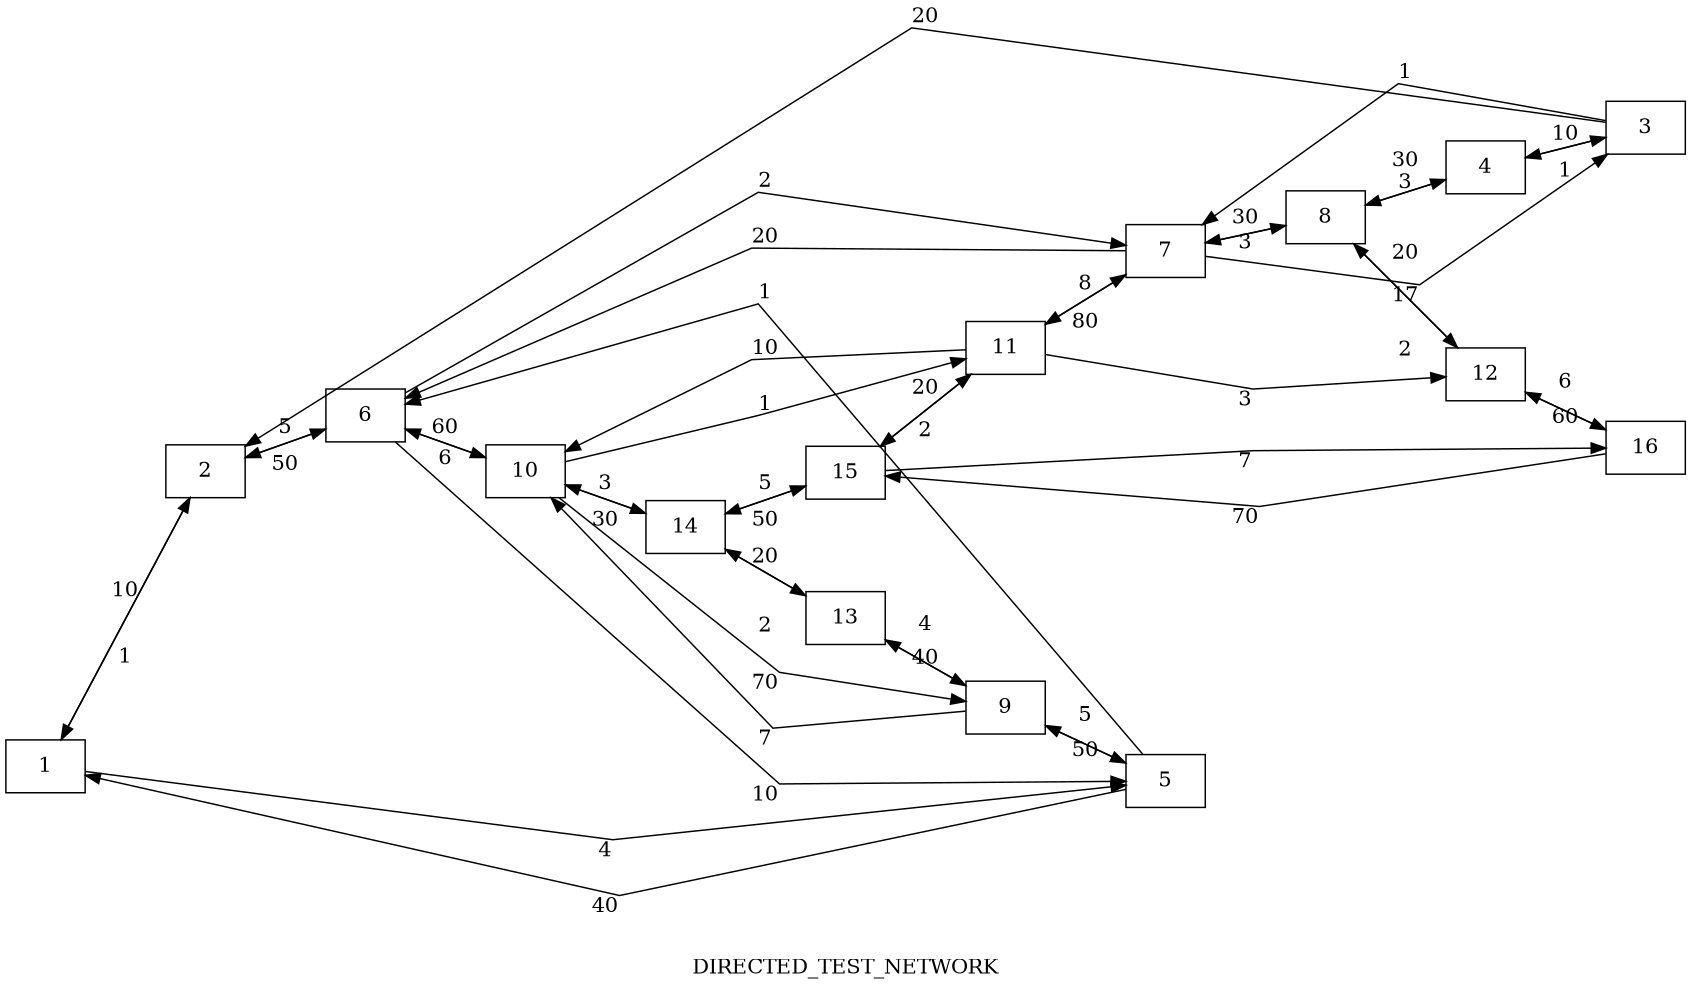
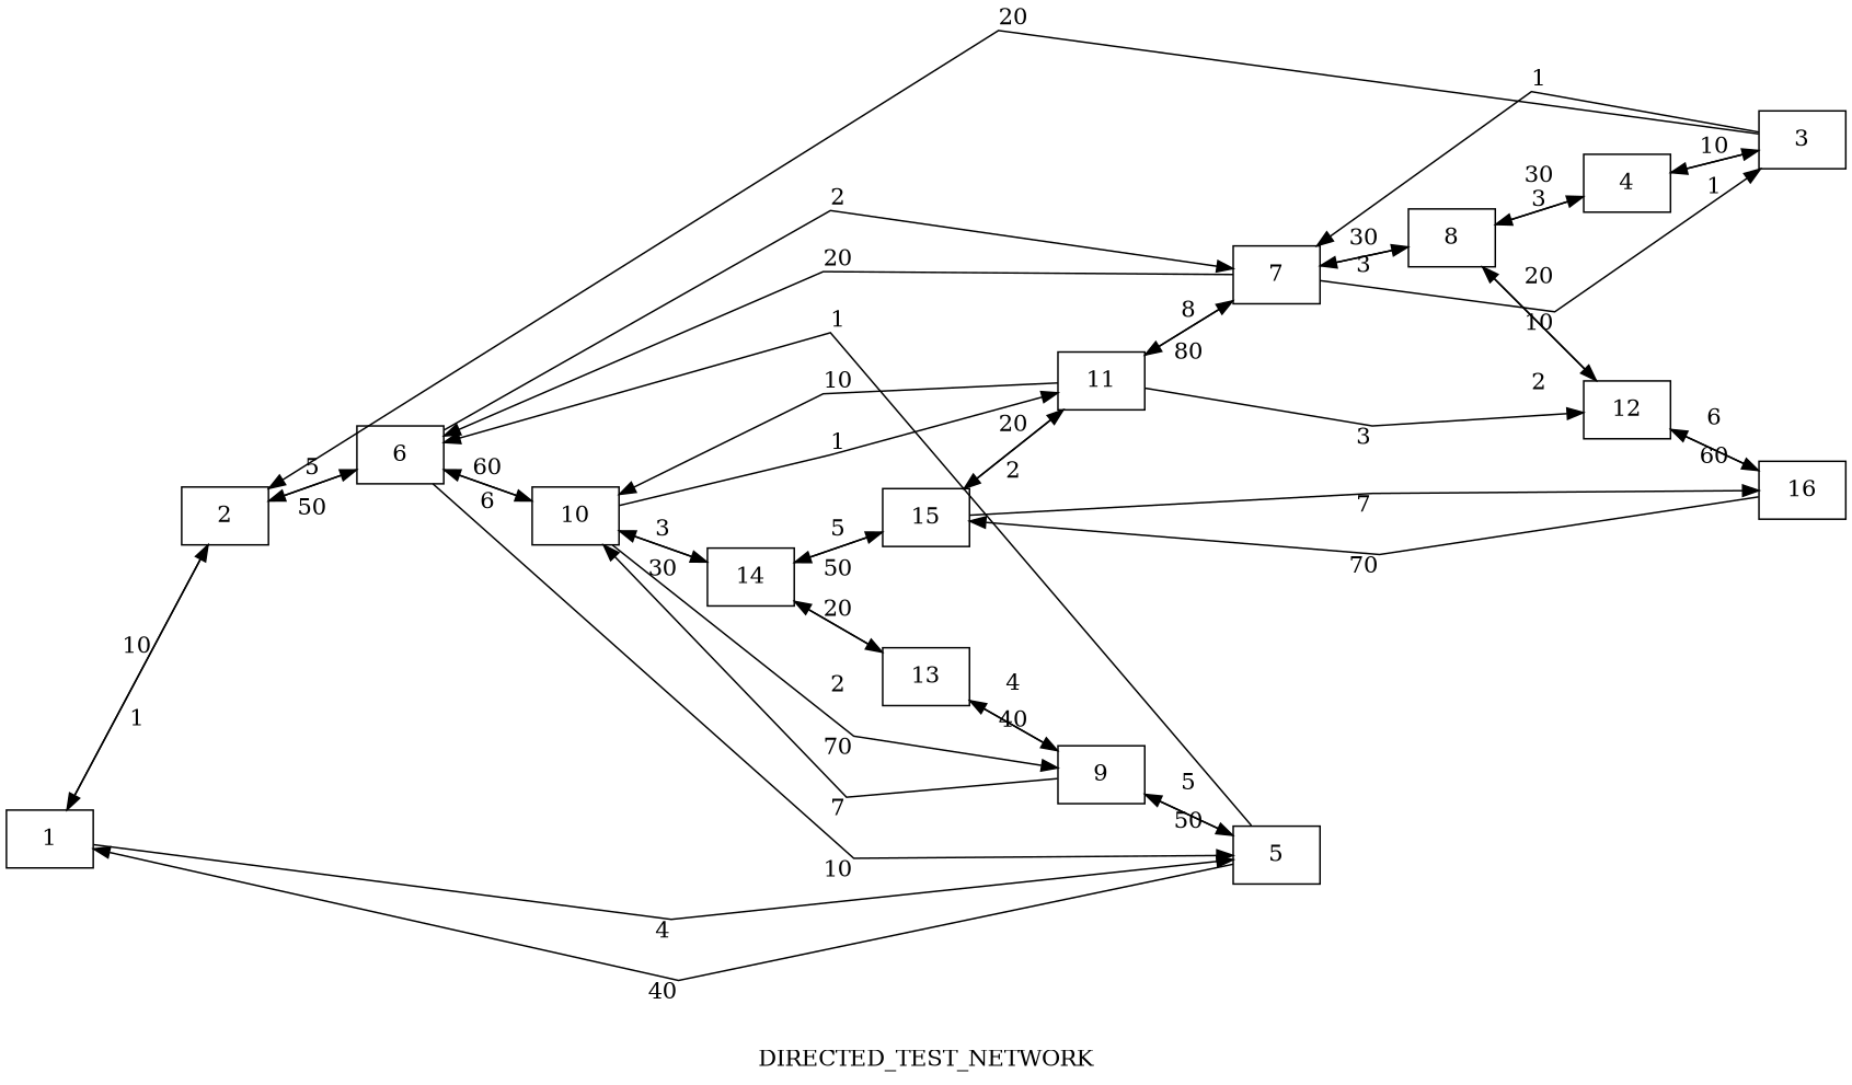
  digraph {
    label=DIRECTED_TEST_NETWORK
    rankdir=LR
    splines=false
    node [shape=box]
    edge [bandwidth=20 delay=2 latency=3 throughput=16]
    1
    2
    5
    6
    9
    3
    4
    7
    10
    8
    11
    12
    13
    14
    15
    16
    1 -> 2 [bandwidth=10 delay=3 label=1 latency=4]
    1 -> 5 [label=4 throughput=12]
    2 -> 1 [bandwidth=10 delay=3 label=10 latency=4]
    2 -> 6 [delay=1 label=5 latency=5 throughput=9]
    5 -> 1 [label=40 throughput=12]
    5 -> 6 [delay=1 label=1 throughput=17]
    5 -> 9 [bandwidth=10 delay=5 label=5 latency=10 throughput=20]
    6 -> 2 [delay=1 label=50 latency=5 throughput=9]
    6 -> 5 [delay=1 label=10 throughput=17]
    6 -> 7 [delay=4 label=2 throughput=30]
    6 -> 10 [label=6 latency=1 throughput=15]
    9 -> 5 [bandwidth=10 delay=5 label=50 latency=10 throughput=20]
    9 -> 10 [delay=1 label=7 latency=8 throughput=17]
    9 -> 13 [bandwidth=10 label=4 latency=8 throughput=22]
    3 -> 2 [delay=4 label=20 latency=2 throughput=10]
    3 -> 4 [label=1 latency=6 throughput=11]
    3 -> 7 [delay=3 label=1 latency=8 throughput=14]
    4 -> 3 [label=10 latency=6 throughput=11]
    4 -> 8 [label=3 latency=9]
    7 -> 6 [delay=4 label=20 throughput=30]
-   7 -> 3 [delay=3 label=17 latency=8 throughput=14]
+   7 -> 3 [delay=3 label=10 latency=8 throughput=14]
    7 -> 8 [delay=3 label=3 latency=2 throughput=15]
    7 -> 11 [delay=1 label=8 latency=4 throughput=18]
    10 -> 6 [label=60 latency=1 throughput=15]
    10 -> 9 [delay=1 label=70 latency=8 throughput=17]
    10 -> 11 [label=1 latency=9 throughput=23]
    10 -> 14 [delay=3 label=3 throughput=31]
    8 -> 4 [label=30 latency=9]
    8 -> 7 [delay=3 label=30 latency=2 throughput=15]
    8 -> 12 [bandwidth=10 delay=4 label=2 latency=5 throughput=19]
    11 -> 7 [delay=1 label=80 latency=4 throughput=18]
    11 -> 10 [label=10 latency=9 throughput=23]
    11 -> 12 [delay=5 label=3 latency=2 throughput=36]
    11 -> 15 [bandwidth=10 delay=1 label=2 latency=5 throughput=22]
    12 -> 8 [bandwidth=10 delay=4 label=20 latency=5 throughput=19]
    12 -> 16 [delay=4 label=6 latency=9 throughput=12]
    13 -> 9 [bandwidth=10 label=40 latency=8 throughput=22]
    13 -> 14 [label=2 latency=10 throughput=27]
    14 -> 10 [delay=3 label=30 throughput=31]
    14 -> 13 [label=20 latency=10 throughput=27]
    14 -> 15 [delay=1 label=5 latency=1 throughput=26]
    15 -> 11 [bandwidth=10 delay=1 label=20 latency=5 throughput=22]
    15 -> 14 [delay=1 label=50 latency=1 throughput=26]
    15 -> 16 [delay=3 label=7 latency=1 throughput=14]
    16 -> 12 [delay=4 label=60 latency=9 throughput=12]
    16 -> 15 [delay=3 label=70 latency=1 throughput=14]
  }
